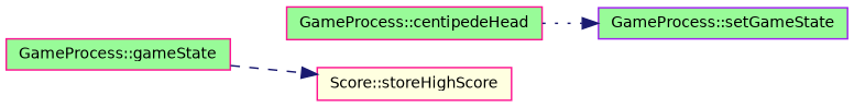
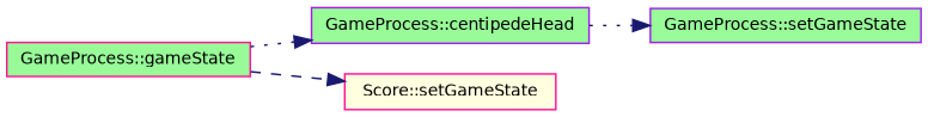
  digraph {
    rankdir=LR
    node [color=deeppink fillcolor=palegreen fontname=Helvetica fontsize=10 shape=record style=filled]
    edge [color=midnightblue fontname=Helvetica fontsize=10 labelfontname=Helvetica labelfontsize=10 style=dotted]
    n1 [fontcolor=black height=0.2 label="GameProcess::gameState" width=0.4]
-   n2 [height=0.2 label="GameProcess::centipedeHead" width=0.4]
-   n3 [fillcolor=lightyellow height=0.2 label="Score::storeHighScore" width=0.4]
+   n2 [color=purple height=0.2 label="GameProcess::centipedeHead" width=0.4]
+   n3 [fillcolor=lightyellow height=0.2 label="Score::setGameState" width=0.4]
    n4 [color=purple height=0.2 label="GameProcess::setGameState" width=0.4]
+   n1 -> n2
    n1 -> n3 [style=dashed]
    n2 -> n4
  }
